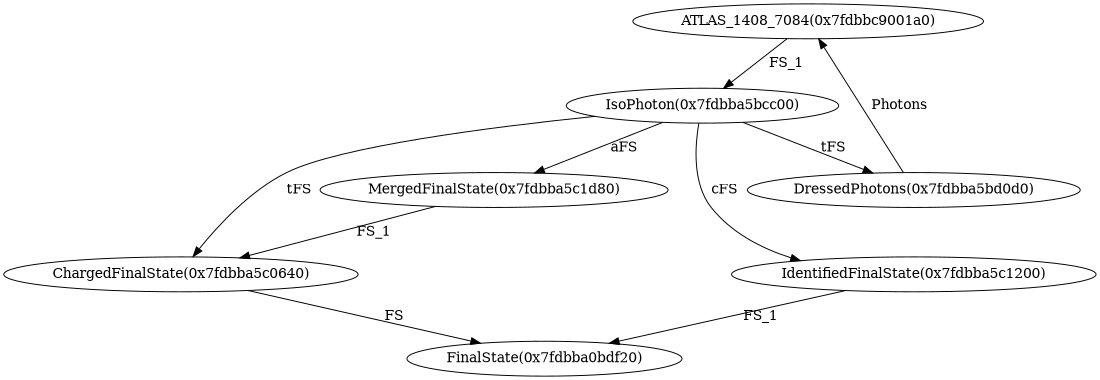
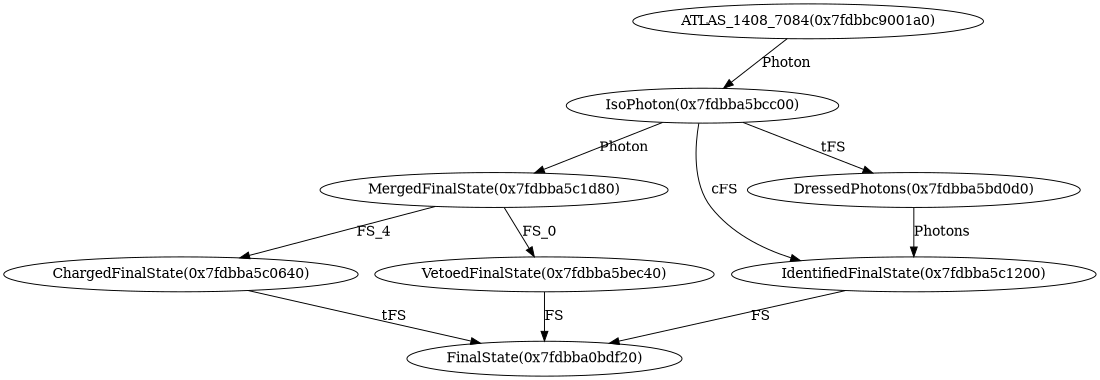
  digraph {
    node [taillabel=0]
    n1 [label="ATLAS_1408_7084(0x7fdbbc9001a0)"]
    n2 [label="IsoPhoton(0x7fdbba5bcc00)"]
    n3 [label="ChargedFinalState(0x7fdbba5c0640)"]
    n4 [label="MergedFinalState(0x7fdbba5c1d80)"]
    n5 [label="IdentifiedFinalState(0x7fdbba5c1200)"]
    n6 [label="DressedPhotons(0x7fdbba5bd0d0)"]
    n7 [label="FinalState(0x7fdbba0bdf20)"]
-   n1 -> n2 [label=FS_1]
-   n2 -> n3 [label=tFS]
-   n2 -> n4 [label=aFS]
+   n8 [label="VetoedFinalState(0x7fdbba5bec40)"]
+   n1 -> n2 [label=Photon]
+   n2 -> n4 [label=Photon]
    n2 -> n5 [label=cFS]
    n2 -> n6 [label=tFS]
-   n3 -> n7 [label=FS]
-   n4 -> n3 [label=FS_1]
-   n5 -> n7 [label=FS_1]
-   n6 -> n1 [label=Photons]
+   n3 -> n7 [label=tFS]
+   n4 -> n3 [label=FS_4]
+   n4 -> n8 [label=FS_0]
+   n5 -> n7 [label=FS]
+   n6 -> n5 [label=Photons]
+   n8 -> n7 [label=FS]
  }
